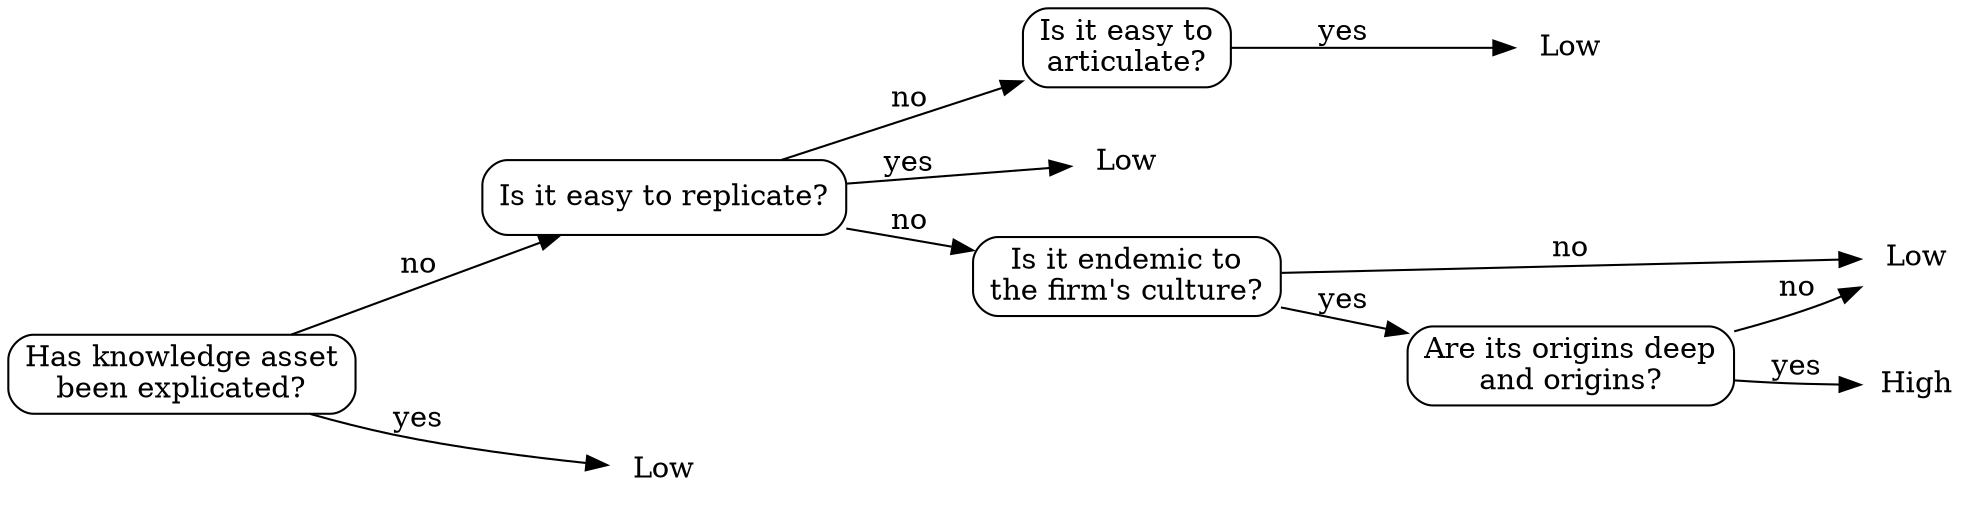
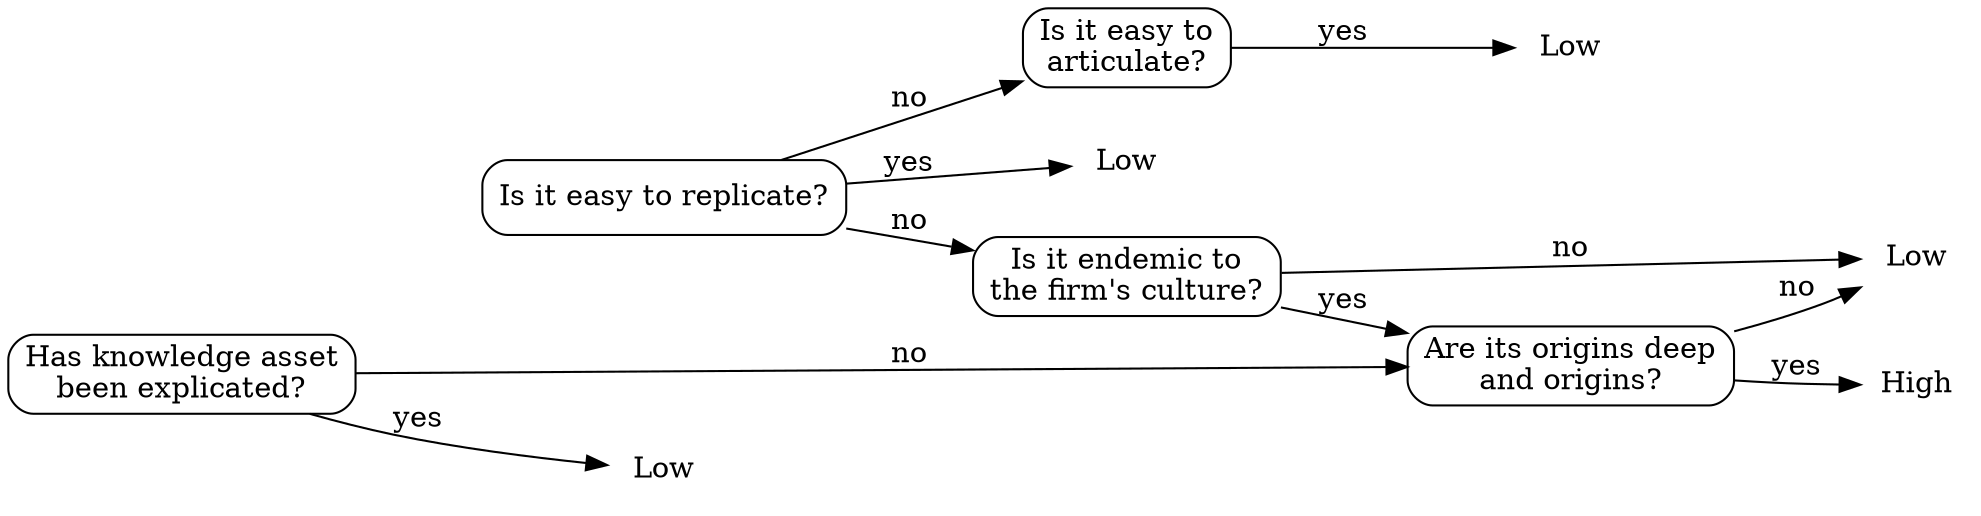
  digraph {
    rankdir=LR
    node [shape=box style=rounded]
    n1 [label="Has knowledge asset\nbeen explicated?"]
    n2 [label="Is it easy to replicate?"]
    n3 [label=Low shape=plaintext]
    n4 [label="Is it easy to\narticulate?"]
    n5 [label=Low shape=plaintext]
    n6 [label="Is it endemic to\nthe firm's culture?"]
    n7 [label=Low shape=plaintext]
    n8 [label="Are its origins deep\nand origins?"]
    n9 [label=Low shape=plaintext]
    n10 [label=High shape=plaintext]
-   n1 -> n2 [label=no]
+   n1 -> n8 [label=no]
    n1 -> n3 [label=yes]
    n2 -> n4 [label=no]
    n2 -> n5 [label=yes]
    n2 -> n6 [label=no]
    n4 -> n7 [label=yes]
    n6 -> n8 [label=yes]
    n6 -> n9 [label=no]
    n8 -> n9 [label=no]
    n8 -> n10 [label=yes]
  }
